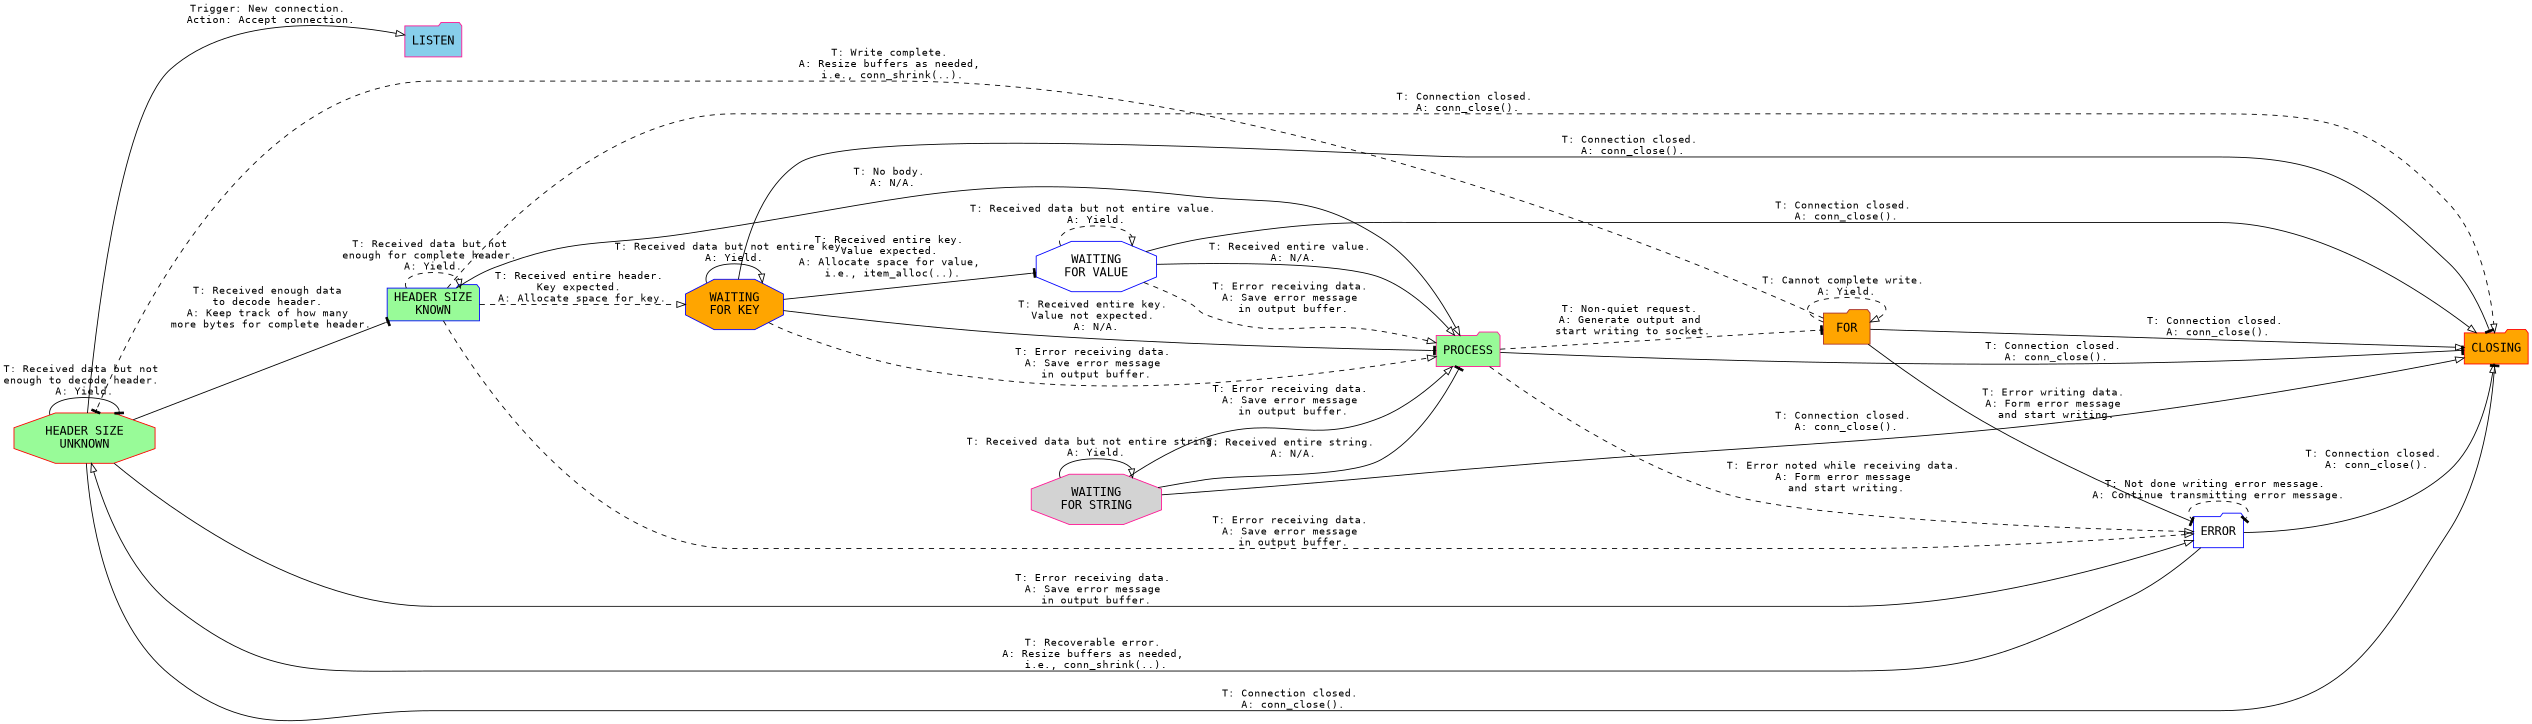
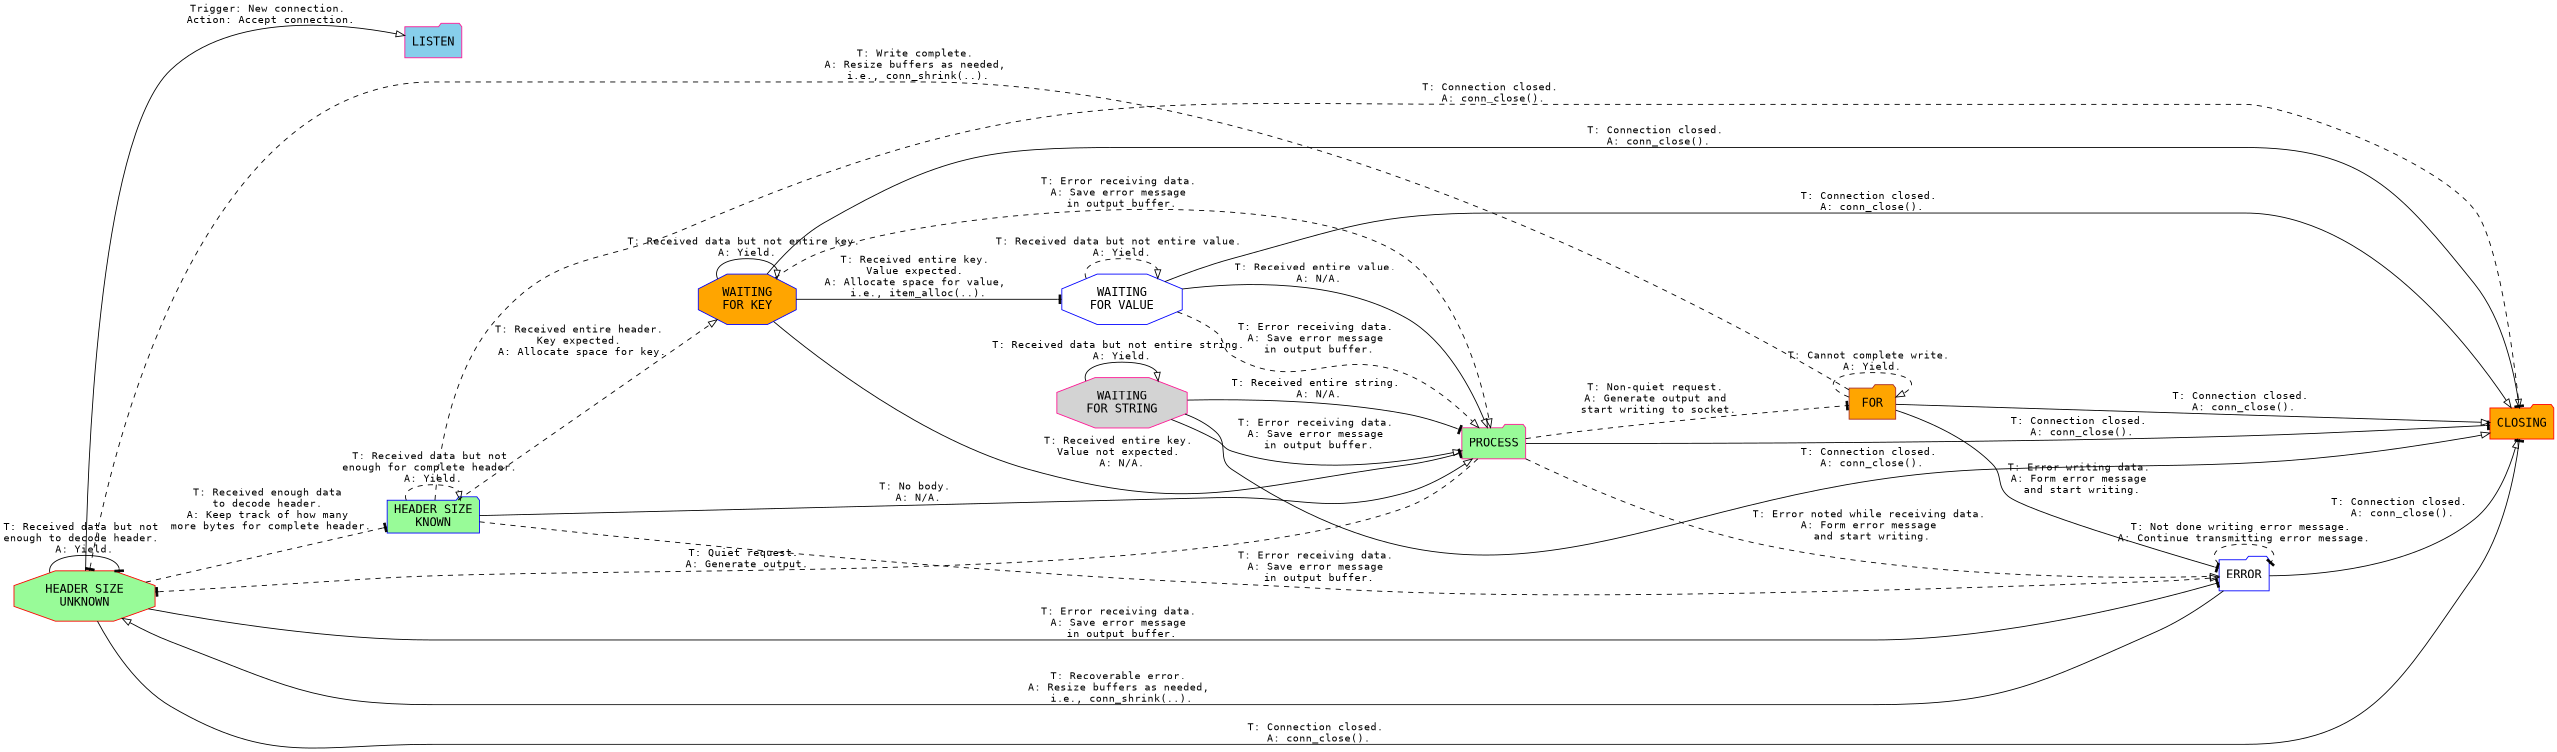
  digraph {
    fontname="DejaVu Sans Mono"
    rankdir=LR
    node [color=blue fillcolor=palegreen fontname="DejaVu Sans Mono" fontsize=14 shape=folder style=filled]
    edge [arrowhead=onormal fontname="DejaVu Sans Mono" fontsize=12 style=solid]
    n1 [color=deeppink fillcolor=skyblue label=LISTEN]
    n2 [color=red label="HEADER SIZE\nUNKNOWN" shape=octagon]
    n3 [label="HEADER SIZE\nKNOWN"]
    n4 [fillcolor=white label=ERROR]
    n5 [color=red fillcolor=orange label=CLOSING]
    n6 [fillcolor=orange label="WAITING\nFOR KEY" shape=octagon]
    n7 [color=deeppink label=PROCESS]
    n8 [fillcolor=white label="WAITING\nFOR VALUE" shape=octagon]
    n9 [color=deeppink fillcolor=lightgrey label="WAITING\nFOR STRING" shape=octagon]
    n10 [color=brown fillcolor=orange label=FOR]
    n2 -> n1 [label="Trigger: New connection. \nAction: Accept connection."]
    n2 -> n2 [arrowhead=tee label="T: Received data but not \nenough to decode header. \nA: Yield."]
-   n2 -> n3 [arrowhead=tee label="T: Received enough data \nto decode header. \nA: Keep track of how many \nmore bytes for complete header."]
-   n2 -> n4 [label="T: Error receiving data. \nA: Save error message \nin output buffer."]
+   n2 -> n3 [arrowhead=tee label="T: Received enough data \nto decode header. \nA: Keep track of how many \nmore bytes for complete header." style=dashed]
+   n2 -> n4 [arrowhead=tee label="T: Error receiving data. \nA: Save error message \nin output buffer."]
    n2 -> n5 [arrowhead=tee label="T: Connection closed. \nA: conn_close()."]
    n3 -> n3 [label="T: Received data but not \nenough for complete header. \nA: Yield." style=dashed]
    n3 -> n4 [label="T: Error receiving data. \nA: Save error message \nin output buffer." style=dashed]
    n3 -> n5 [label="T: Connection closed. \nA: conn_close()." style=dashed]
    n3 -> n6 [label="T: Received entire header. \nKey expected. \nA: Allocate space for key." style=dashed]
    n3 -> n7 [label="T: No body. \nA: N/A."]
    n4 -> n2 [label="T: Recoverable error. \nA: Resize buffers as needed, \ni.e., conn_shrink(..)."]
    n4 -> n4 [arrowhead=tee label="T: Not done writing error message. \nA: Continue transmitting error message." style=dashed]
    n4 -> n5 [label="T: Connection closed. \nA: conn_close()."]
    n6 -> n5 [arrowhead=tee label="T: Connection closed. \nA: conn_close()."]
    n6 -> n6 [label="T: Received data but not entire key. \nA: Yield."]
    n6 -> n7 [arrowhead=tee label="T: Received entire key. \nValue not expected. \nA: N/A."]
    n6 -> n7 [label="T: Error receiving data. \nA: Save error message \nin output buffer." style=dashed]
    n6 -> n8 [arrowhead=tee label="T: Received entire key. \nValue expected. \nA: Allocate space for value, \ni.e., item_alloc(..)."]
+   n7 -> n2 [arrowhead=tee label="T: Quiet request. \nA: Generate output." style=dashed]
    n7 -> n4 [label="T: Error noted while receiving data. \nA: Form error message \nand start writing." style=dashed]
    n7 -> n5 [arrowhead=tee label="T: Connection closed. \nA: conn_close()."]
    n7 -> n10 [arrowhead=tee label="T: Non-quiet request. \nA: Generate output and \nstart writing to socket." style=dashed]
    n8 -> n5 [label="T: Connection closed. \nA: conn_close()."]
    n8 -> n7 [label="T: Received entire value. \nA: N/A."]
    n8 -> n7 [label="T: Error receiving data. \nA: Save error message \nin output buffer." style=dashed]
    n8 -> n8 [label="T: Received data but not entire value. \nA: Yield." style=dashed]
    n9 -> n5 [label="T: Connection closed. \nA: conn_close()."]
    n9 -> n7 [arrowhead=tee label="T: Received entire string. \nA: N/A."]
    n9 -> n7 [label="T: Error receiving data. \nA: Save error message \nin output buffer."]
    n9 -> n9 [label="T: Received data but not entire string. \nA: Yield."]
    n10 -> n2 [arrowhead=tee label="T: Write complete. \nA: Resize buffers as needed, \ni.e., conn_shrink(..)." style=dashed]
    n10 -> n4 [arrowhead=tee label="T: Error writing data. \nA: Form error message \nand start writing."]
    n10 -> n5 [label="T: Connection closed. \nA: conn_close()."]
    n10 -> n10 [label="T: Cannot complete write. \nA: Yield." style=dashed]
  }
